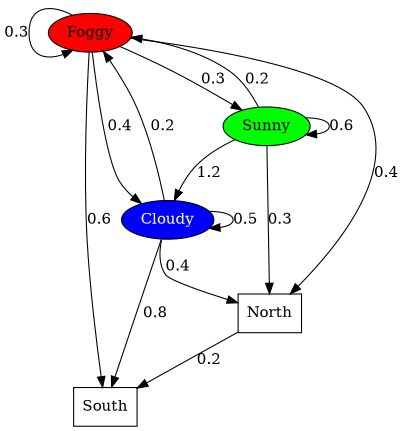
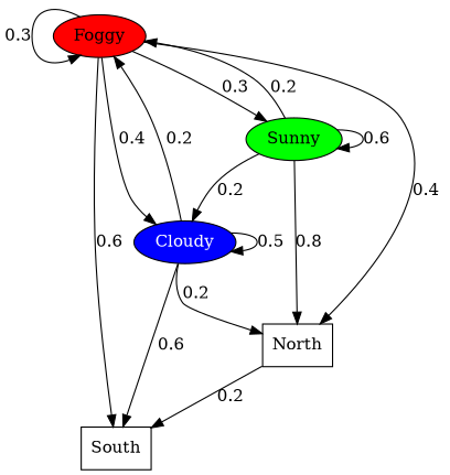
  digraph {
    rank=same
    node [style=filled]
    edge [weight=0.5]
    n1 [fillcolor=red label=Foggy]
    n2 [fillcolor=blue fontcolor=white label=Cloudy]
    n3 [fillcolor=green label=Sunny]
    n4 [label=North shape=rectangle style=""]
    n5 [label=South shape=rectangle style=""]
    n1 -> n1 [headport=sw label=0.3 tailport=nw]
    n1 -> n2 [label=0.4]
    n1 -> n3 [label=0.3]
    n1 -> n4 [label=0.4]
    n1 -> n5 [label=0.6]
    n2 -> n1 [label=0.2]
    n2 -> n2 [label=0.5]
-   n2 -> n4 [label=0.4]
-   n2 -> n5 [label=0.8]
+   n2 -> n4 [label=0.2]
+   n2 -> n5 [label=0.6]
    n3 -> n1 [label=0.2]
-   n3 -> n2 [label=1.2]
+   n3 -> n2 [label=0.2]
    n3 -> n3 [label=0.6]
-   n3 -> n4 [label=0.3]
+   n3 -> n4 [label=0.8]
    n4 -> n5 [label=0.2]
  }
